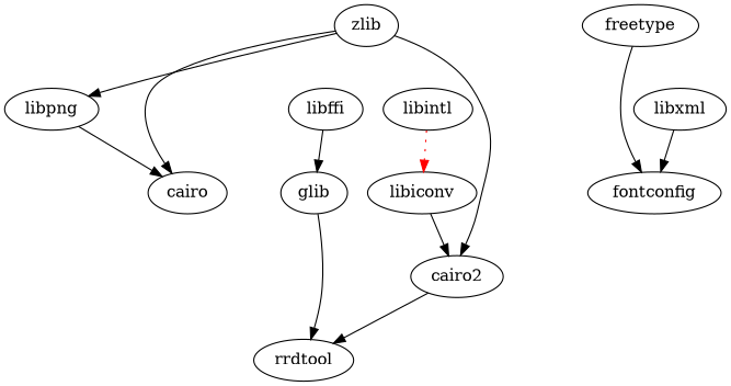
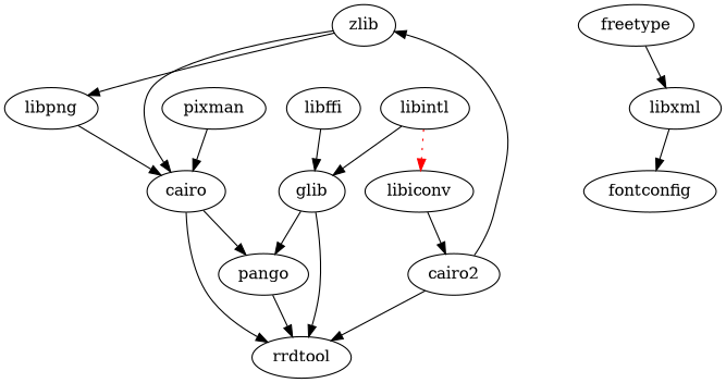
  digraph {
    zlib
    libpng
    n3 [label=cairo2]
    cairo
    freetype
    fontconfig
    rrdtool
    glib
+   pango
    libintl
    libiconv
    libffi
    n13 [label=libxml]
+   pixman
    zlib -> libpng
-   zlib -> n3
+   n3 -> zlib
    zlib -> cairo
    libpng -> cairo
    n3 -> rrdtool
-   freetype -> fontconfig
+   cairo -> rrdtool
+   cairo -> pango
+   freetype -> n13
    glib -> rrdtool
+   glib -> pango
+   pango -> rrdtool
+   libintl -> glib
    libintl -> libiconv [color=red style=dotted]
    libiconv -> n3
    libffi -> glib
    n13 -> fontconfig
+   pixman -> cairo
  }
